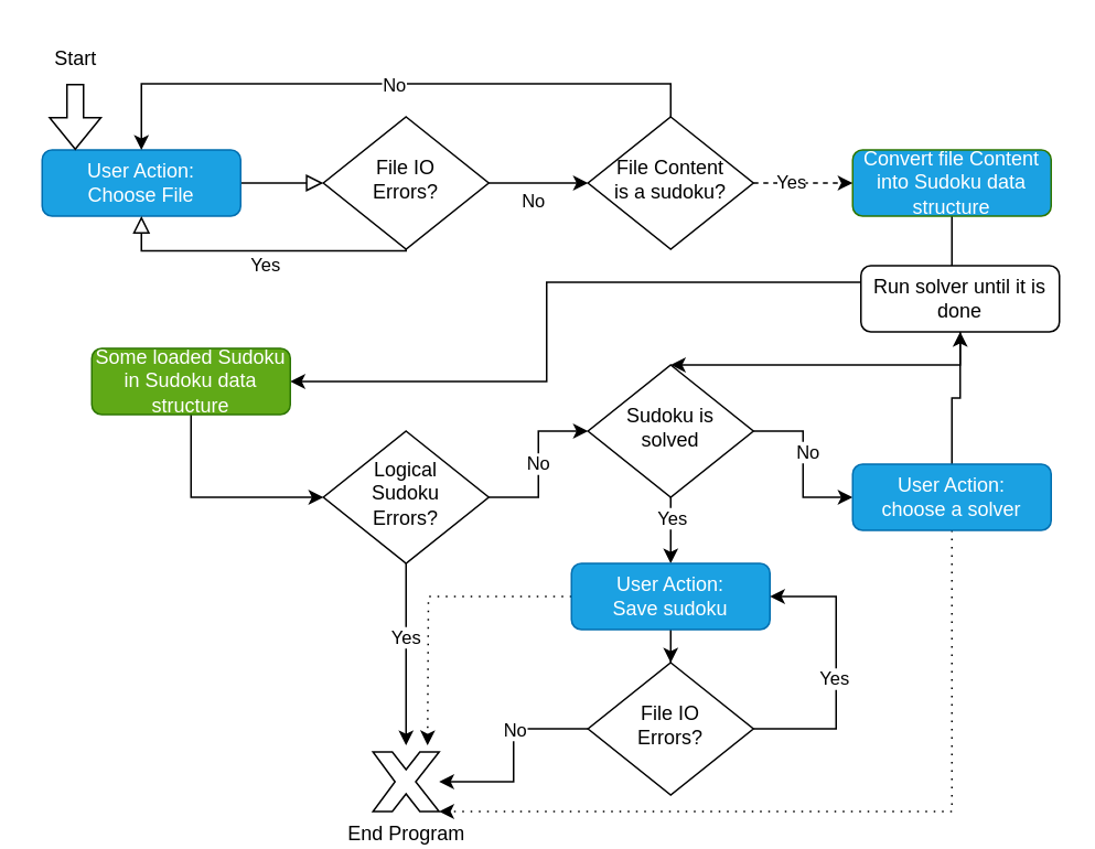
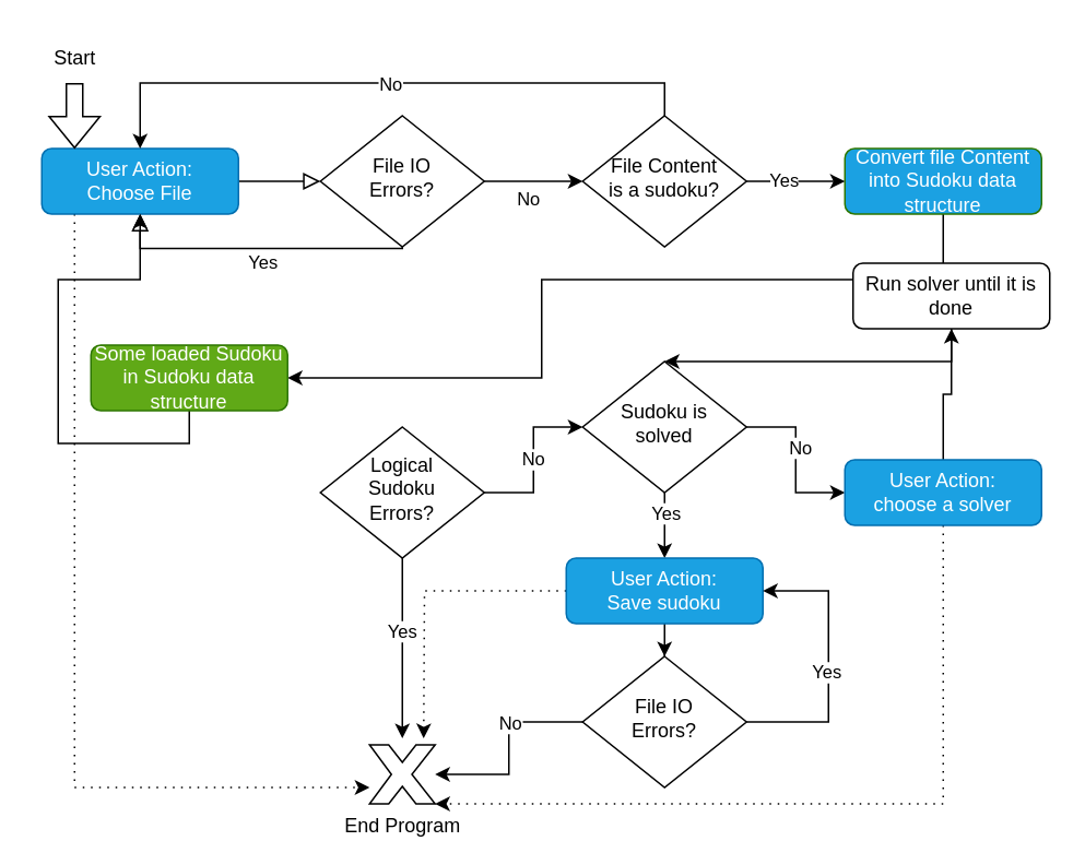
  <mxCell id="0" />
  <mxCell id="1" parent="0" />
  <mxCell id="2" value="" style="rounded=0;html=1;jettySize=auto;orthogonalLoop=1;fontSize=11;endArrow=block;endFill=0;endSize=8;strokeWidth=1;shadow=0;labelBackgroundColor=none;edgeStyle=orthogonalEdgeStyle;entryX=0;entryY=0.5;entryDx=0;entryDy=0;" parent="1" source="4" target="8" edge="1"><mxGeometry relative="1" as="geometry"><mxPoint x="185" y="110" as="targetPoint" /></mxGeometry></mxCell>
+ <mxCell id="3" style="edgeStyle=orthogonalEdgeStyle;rounded=0;orthogonalLoop=1;jettySize=auto;html=1;dashed=1;dashPattern=1 4;" edge="1" parent="1" source="4" target="40"><mxGeometry relative="1" as="geometry"><mxPoint x="-5" y="130" as="sourcePoint" /><mxPoint x="135" y="532" as="targetPoint" /><Array as="points"><mxPoint x="45" y="480" /></Array></mxGeometry></mxCell>
  <mxCell id="4" value="User Action:&lt;br&gt;Choose File" style="rounded=1;whiteSpace=wrap;html=1;fontSize=12;glass=0;strokeWidth=1;shadow=0;fillColor=#1ba1e2;fontColor=#ffffff;strokeColor=#006EAF;" parent="1" vertex="1"><mxGeometry x="25" y="90" width="120" height="40" as="geometry" /></mxCell>
  <mxCell id="5" value="Yes" style="rounded=0;html=1;jettySize=auto;orthogonalLoop=1;fontSize=11;endArrow=block;endFill=0;endSize=8;strokeWidth=1;shadow=0;labelBackgroundColor=none;edgeStyle=orthogonalEdgeStyle;" parent="1" target="4" edge="1"><mxGeometry x="-0.057" y="9" relative="1" as="geometry"><mxPoint as="offset" /><mxPoint x="245" y="150" as="sourcePoint" /><Array as="points"><mxPoint x="85" y="151" /></Array></mxGeometry></mxCell>
  <mxCell id="6" style="edgeStyle=orthogonalEdgeStyle;rounded=0;orthogonalLoop=1;jettySize=auto;html=1;exitX=1;exitY=0.5;exitDx=0;exitDy=0;entryX=0;entryY=0.5;entryDx=0;entryDy=0;" edge="1" parent="1" source="8" target="15"><mxGeometry relative="1" as="geometry" /></mxCell>
  <mxCell id="7" value="No" style="edgeLabel;html=1;align=center;verticalAlign=middle;resizable=0;points=[];" vertex="1" connectable="0" parent="6"><mxGeometry x="-0.124" y="1" relative="1" as="geometry"><mxPoint y="11" as="offset" /></mxGeometry></mxCell>
  <mxCell id="8" value="File IO&lt;br&gt;Errors?" style="rhombus;whiteSpace=wrap;html=1;shadow=0;fontFamily=Helvetica;fontSize=12;align=center;strokeWidth=1;spacing=6;spacingTop=-4;" vertex="1" parent="1"><mxGeometry x="195" y="70" width="100" height="80" as="geometry" /></mxCell>
  <mxCell id="9" style="edgeStyle=orthogonalEdgeStyle;rounded=0;orthogonalLoop=1;jettySize=auto;html=1;entryX=1;entryY=0.5;entryDx=0;entryDy=0;" edge="1" parent="1" source="10" target="17"><mxGeometry relative="1" as="geometry"><Array as="points"><mxPoint x="575" y="170" /><mxPoint x="330" y="170" /><mxPoint x="330" y="230" /></Array></mxGeometry></mxCell>
  <mxCell id="10" value="Convert file Content into Sudoku data structure" style="rounded=1;whiteSpace=wrap;html=1;fontSize=12;glass=0;strokeWidth=1;shadow=0;fillColor=#1ba1e2;fontColor=#ffffff;strokeColor=#2D7600;" vertex="1" parent="1"><mxGeometry x="515" y="90" width="120" height="40" as="geometry" /></mxCell>
- <mxCell id="11" style="edgeStyle=orthogonalEdgeStyle;rounded=0;orthogonalLoop=1;jettySize=auto;html=1;entryX=0;entryY=0.5;entryDx=0;entryDy=0;dashed=1;" edge="1" parent="1" source="15" target="10"><mxGeometry relative="1" as="geometry" /></mxCell>
+ <mxCell id="11" style="edgeStyle=orthogonalEdgeStyle;rounded=0;orthogonalLoop=1;jettySize=auto;html=1;entryX=0;entryY=0.5;entryDx=0;entryDy=0;" edge="1" parent="1" source="15" target="10"><mxGeometry relative="1" as="geometry" /></mxCell>
  <mxCell id="12" value="Yes" style="edgeLabel;html=1;align=center;verticalAlign=middle;resizable=0;points=[];" vertex="1" connectable="0" parent="11"><mxGeometry x="-0.281" y="1" relative="1" as="geometry"><mxPoint as="offset" /></mxGeometry></mxCell>
  <mxCell id="13" style="edgeStyle=orthogonalEdgeStyle;rounded=0;orthogonalLoop=1;jettySize=auto;html=1;exitX=0.5;exitY=0;exitDx=0;exitDy=0;" edge="1" parent="1" source="15" target="4"><mxGeometry relative="1" as="geometry"><mxPoint x="365" y="40" as="sourcePoint" /><mxPoint x="85" y="20" as="targetPoint" /><Array as="points"><mxPoint x="405" y="50" /><mxPoint x="85" y="50" /></Array></mxGeometry></mxCell>
  <mxCell id="14" value="No" style="edgeLabel;html=1;align=center;verticalAlign=middle;resizable=0;points=[];" vertex="1" connectable="0" parent="13"><mxGeometry x="-0.012" relative="1" as="geometry"><mxPoint as="offset" /></mxGeometry></mxCell>
  <mxCell id="15" value="File Content &lt;br&gt;is a sudoku?" style="rhombus;whiteSpace=wrap;html=1;shadow=0;fontFamily=Helvetica;fontSize=12;align=center;strokeWidth=1;spacing=6;spacingTop=-4;" vertex="1" parent="1"><mxGeometry x="355" y="70" width="100" height="80" as="geometry" /></mxCell>
- <mxCell id="16" style="edgeStyle=orthogonalEdgeStyle;rounded=0;orthogonalLoop=1;jettySize=auto;html=1;exitX=0.5;exitY=1;exitDx=0;exitDy=0;entryX=0;entryY=0.5;entryDx=0;entryDy=0;" edge="1" parent="1" source="17" target="21"><mxGeometry relative="1" as="geometry" /></mxCell>
+ <mxCell id="16" style="edgeStyle=orthogonalEdgeStyle;rounded=0;orthogonalLoop=1;jettySize=auto;html=1;exitX=0.5;exitY=1;exitDx=0;exitDy=0;" edge="1" parent="1" source="17" target="4"><mxGeometry relative="1" as="geometry" /></mxCell>
  <mxCell id="17" value="Some loaded Sudoku in Sudoku data structure" style="rounded=1;whiteSpace=wrap;html=1;fontSize=12;glass=0;strokeWidth=1;shadow=0;fillColor=#60a917;fontColor=#ffffff;strokeColor=#2D7600;" vertex="1" parent="1"><mxGeometry x="55" y="210" width="120" height="40" as="geometry" /></mxCell>
  <mxCell id="18" value="No" style="edgeStyle=orthogonalEdgeStyle;rounded=0;orthogonalLoop=1;jettySize=auto;html=1;entryX=0;entryY=0.5;entryDx=0;entryDy=0;" edge="1" parent="1" source="21" target="26"><mxGeometry relative="1" as="geometry" /></mxCell>
  <mxCell id="19" style="edgeStyle=orthogonalEdgeStyle;rounded=0;orthogonalLoop=1;jettySize=auto;html=1;" edge="1" parent="1" source="21"><mxGeometry relative="1" as="geometry"><mxPoint x="245" y="450" as="targetPoint" /></mxGeometry></mxCell>
  <mxCell id="20" value="Yes" style="edgeLabel;html=1;align=center;verticalAlign=middle;resizable=0;points=[];" vertex="1" connectable="0" parent="19"><mxGeometry x="-0.203" y="-1" relative="1" as="geometry"><mxPoint as="offset" /></mxGeometry></mxCell>
  <mxCell id="21" value="Logical &lt;br&gt;Sudoku &lt;br&gt;Errors?" style="rhombus;whiteSpace=wrap;html=1;shadow=0;fontFamily=Helvetica;fontSize=12;align=center;strokeWidth=1;spacing=6;spacingTop=-4;" vertex="1" parent="1"><mxGeometry x="195" y="260" width="100" height="80" as="geometry" /></mxCell>
  <mxCell id="22" style="edgeStyle=orthogonalEdgeStyle;rounded=0;orthogonalLoop=1;jettySize=auto;html=1;entryX=0;entryY=0.5;entryDx=0;entryDy=0;" edge="1" parent="1" source="26" target="29"><mxGeometry relative="1" as="geometry" /></mxCell>
  <mxCell id="23" value="No" style="edgeLabel;html=1;align=center;verticalAlign=middle;resizable=0;points=[];" vertex="1" connectable="0" parent="22"><mxGeometry x="-0.16" y="2" relative="1" as="geometry"><mxPoint as="offset" /></mxGeometry></mxCell>
  <mxCell id="24" style="edgeStyle=orthogonalEdgeStyle;rounded=0;orthogonalLoop=1;jettySize=auto;html=1;entryX=0.5;entryY=0;entryDx=0;entryDy=0;" edge="1" parent="1" source="26" target="34"><mxGeometry relative="1" as="geometry"><mxPoint x="405" y="374" as="targetPoint" /></mxGeometry></mxCell>
  <mxCell id="25" value="Yes" style="edgeLabel;html=1;align=center;verticalAlign=middle;resizable=0;points=[];" vertex="1" connectable="0" parent="24"><mxGeometry x="-0.41" relative="1" as="geometry"><mxPoint as="offset" /></mxGeometry></mxCell>
  <mxCell id="26" value="Sudoku is solved" style="rhombus;whiteSpace=wrap;html=1;shadow=0;fontFamily=Helvetica;fontSize=12;align=center;strokeWidth=1;spacing=6;spacingTop=-4;" vertex="1" parent="1"><mxGeometry x="355" y="220" width="100" height="80" as="geometry" /></mxCell>
  <mxCell id="27" style="edgeStyle=orthogonalEdgeStyle;rounded=0;orthogonalLoop=1;jettySize=auto;html=1;entryX=0.5;entryY=1;entryDx=0;entryDy=0;" edge="1" parent="1" source="29" target="31"><mxGeometry relative="1" as="geometry" /></mxCell>
  <mxCell id="28" style="edgeStyle=orthogonalEdgeStyle;rounded=0;orthogonalLoop=1;jettySize=auto;html=1;dashed=1;dashPattern=1 4;" edge="1" parent="1" source="29" target="40"><mxGeometry relative="1" as="geometry"><mxPoint x="245" y="510" as="targetPoint" /><Array as="points"><mxPoint x="575" y="490" /></Array></mxGeometry></mxCell>
  <mxCell id="29" value="User Action:&lt;br&gt;choose a solver" style="rounded=1;whiteSpace=wrap;html=1;fontSize=12;glass=0;strokeWidth=1;shadow=0;fillColor=#1ba1e2;fontColor=#ffffff;strokeColor=#006EAF;" vertex="1" parent="1"><mxGeometry x="515" y="280" width="120" height="40" as="geometry" /></mxCell>
  <mxCell id="30" style="edgeStyle=orthogonalEdgeStyle;rounded=0;orthogonalLoop=1;jettySize=auto;html=1;" edge="1" parent="1" source="31" target="26"><mxGeometry relative="1" as="geometry"><Array as="points"><mxPoint x="415" y="220" /><mxPoint x="415" y="220" /></Array></mxGeometry></mxCell>
  <mxCell id="31" value="Run solver until it is done" style="rounded=1;whiteSpace=wrap;html=1;fontSize=12;glass=0;strokeWidth=1;shadow=0;" vertex="1" parent="1"><mxGeometry x="520" y="160" width="120" height="40" as="geometry" /></mxCell>
  <mxCell id="32" style="edgeStyle=orthogonalEdgeStyle;rounded=0;orthogonalLoop=1;jettySize=auto;html=1;dashed=1;dashPattern=1 4;" edge="1" parent="1" source="34"><mxGeometry relative="1" as="geometry"><mxPoint x="258" y="450" as="targetPoint" /></mxGeometry></mxCell>
  <mxCell id="33" value="" style="edgeStyle=orthogonalEdgeStyle;rounded=0;orthogonalLoop=1;jettySize=auto;html=1;" edge="1" parent="1" source="34" target="39"><mxGeometry relative="1" as="geometry" /></mxCell>
  <mxCell id="34" value="User Action:&lt;br&gt;Save sudoku" style="rounded=1;whiteSpace=wrap;html=1;fontSize=12;glass=0;strokeWidth=1;shadow=0;fillColor=#1ba1e2;fontColor=#ffffff;strokeColor=#006EAF;" vertex="1" parent="1"><mxGeometry x="345" y="340" width="120" height="40" as="geometry" /></mxCell>
  <mxCell id="35" style="edgeStyle=orthogonalEdgeStyle;rounded=0;orthogonalLoop=1;jettySize=auto;html=1;" edge="1" parent="1" source="39" target="40"><mxGeometry relative="1" as="geometry"><mxPoint x="165" y="414" as="targetPoint" /></mxGeometry></mxCell>
  <mxCell id="36" value="No" style="edgeLabel;html=1;align=center;verticalAlign=middle;resizable=0;points=[];" vertex="1" connectable="0" parent="35"><mxGeometry x="-0.258" relative="1" as="geometry"><mxPoint as="offset" /></mxGeometry></mxCell>
  <mxCell id="37" style="edgeStyle=orthogonalEdgeStyle;rounded=0;orthogonalLoop=1;jettySize=auto;html=1;entryX=1;entryY=0.5;entryDx=0;entryDy=0;exitX=1;exitY=0.5;exitDx=0;exitDy=0;" edge="1" parent="1" source="39" target="34"><mxGeometry relative="1" as="geometry"><mxPoint x="485" y="472" as="sourcePoint" /><mxPoint x="498.72" y="362.32" as="targetPoint" /><Array as="points"><mxPoint x="505" y="440" /><mxPoint x="505" y="360" /></Array></mxGeometry></mxCell>
  <mxCell id="38" value="Yes" style="edgeLabel;html=1;align=center;verticalAlign=middle;resizable=0;points=[];" vertex="1" connectable="0" parent="37"><mxGeometry x="-0.046" y="2" relative="1" as="geometry"><mxPoint as="offset" /></mxGeometry></mxCell>
  <mxCell id="39" value="File IO&lt;br&gt;Errors?" style="rhombus;whiteSpace=wrap;html=1;shadow=0;fontFamily=Helvetica;fontSize=12;align=center;strokeWidth=1;spacing=6;spacingTop=-4;" vertex="1" parent="1"><mxGeometry x="355" y="400" width="100" height="80" as="geometry" /></mxCell>
  <mxCell id="40" value="End Program" style="verticalLabelPosition=bottom;verticalAlign=top;html=1;shape=mxgraph.basic.x;" vertex="1" parent="1"><mxGeometry x="225" y="454" width="40" height="36" as="geometry" /></mxCell>
  <mxCell id="41" value="" style="shape=flexArrow;endArrow=classic;html=1;rounded=0;" edge="1" parent="1"><mxGeometry width="50" height="50" relative="1" as="geometry"><mxPoint x="45" y="50" as="sourcePoint" /><mxPoint x="45" y="90" as="targetPoint" /></mxGeometry></mxCell>
  <mxCell id="42" value="Start" style="text;html=1;align=center;verticalAlign=middle;resizable=0;points=[];autosize=1;strokeColor=none;fillColor=none;" vertex="1" parent="1"><mxGeometry x="20" y="20" width="50" height="30" as="geometry" /></mxCell>
